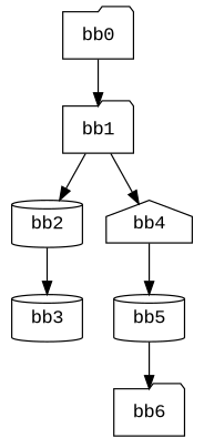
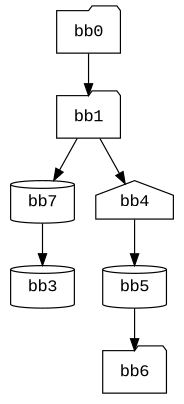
  digraph {
    fontname="Liberation Mono"
    node [fontname="Liberation Mono" shape=folder]
    edge [fontname="Liberation Mono"]
    n1 [label=bb0]
    n2 [label=bb1]
-   n3 [label=bb2 shape=cylinder]
+   n3 [label=bb7 shape=cylinder]
    n4 [label=bb4 shape=house]
    n5 [label=bb3 shape=cylinder]
    n6 [label=bb5 shape=cylinder]
    n7 [label=bb6]
    n1 -> n2
    n2 -> n3
    n2 -> n4
    n3 -> n5
    n4 -> n6
    n6 -> n7
  }
